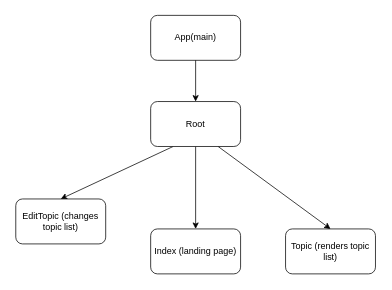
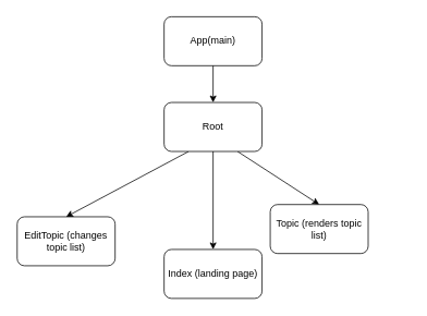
  <mxCell id="0" />
  <mxCell id="1" parent="0" />
  <mxCell id="2" value="App(main)" style="rounded=1;whiteSpace=wrap;html=1;" parent="1" vertex="1"><mxGeometry x="200" y="20" width="120" height="60" as="geometry" /></mxCell>
  <mxCell id="3" value="Index (landing page)" style="rounded=1;whiteSpace=wrap;html=1;" parent="1" vertex="1"><mxGeometry x="200" y="305" width="120" height="60" as="geometry" /></mxCell>
  <mxCell id="4" style="edgeStyle=none;html=1;exitX=0.75;exitY=1;exitDx=0;exitDy=0;entryX=0.5;entryY=0;entryDx=0;entryDy=0;" edge="1" parent="1" source="7" target="9"><mxGeometry relative="1" as="geometry" /></mxCell>
  <mxCell id="5" style="edgeStyle=none;html=1;exitX=0.25;exitY=1;exitDx=0;exitDy=0;entryX=0.5;entryY=0;entryDx=0;entryDy=0;" edge="1" parent="1" source="7" target="10"><mxGeometry relative="1" as="geometry" /></mxCell>
  <mxCell id="6" style="edgeStyle=none;html=1;exitX=0.5;exitY=1;exitDx=0;exitDy=0;entryX=0.5;entryY=0;entryDx=0;entryDy=0;" edge="1" parent="1" source="7" target="3"><mxGeometry relative="1" as="geometry" /></mxCell>
- <mxCell id="7" value="Root" style="rounded=1;whiteSpace=wrap;html=1;" parent="1" vertex="1"><mxGeometry x="200" y="135" width="120" height="60" as="geometry" /></mxCell>
+ <mxCell id="7" value="Root" style="rounded=1;whiteSpace=wrap;html=1;" parent="1" vertex="1"><mxGeometry x="200" y="125" width="120" height="60" as="geometry" /></mxCell>
  <mxCell id="8" value="" style="endArrow=classic;html=1;entryX=0.5;entryY=0;entryDx=0;entryDy=0;" parent="1" target="7" edge="1" source="2"><mxGeometry width="50" height="50" relative="1" as="geometry"><mxPoint x="200" y="65" as="sourcePoint" /><mxPoint x="190" y="195" as="targetPoint" /></mxGeometry></mxCell>
- <mxCell id="9" value="Topic (renders topic list)" style="rounded=1;whiteSpace=wrap;html=1;" vertex="1" parent="1"><mxGeometry x="380" y="305" width="120" height="60" as="geometry" /></mxCell>
+ <mxCell id="9" value="Topic (renders topic list)" style="rounded=1;whiteSpace=wrap;html=1;" vertex="1" parent="1"><mxGeometry x="330" y="250" width="120" height="60" as="geometry" /></mxCell>
  <mxCell id="10" value="EditTopic (changes topic list)" style="rounded=1;whiteSpace=wrap;html=1;" vertex="1" parent="1"><mxGeometry x="20" y="265" width="120" height="60" as="geometry" /></mxCell>
